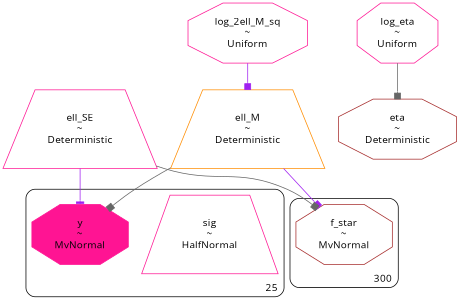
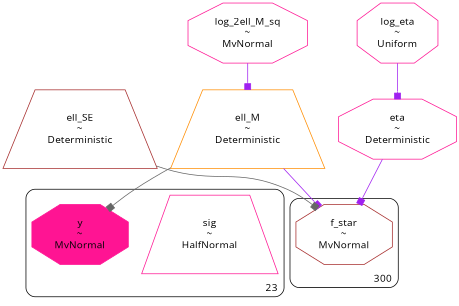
  digraph {
    fontname="Open Sans"
    node [color=deeppink fontname="Open Sans" shape=octagon]
    edge [arrowhead=box color=purple fontname="Open Sans"]
    n1 [label="sig\n~\nHalfNormal" shape=trapezium]
    n2 [label="y\n~\nMvNormal" style=filled]
    n3 [color=brown label="f_star\n~\nMvNormal"]
    n4 [color=darkorange label="ell_M\n~\nDeterministic" shape=trapezium]
    n5 [label="log_eta\n~\nUniform"]
-   n6 [color=brown label="eta\n~\nDeterministic"]
-   n7 [label="log_2ell_M_sq\n~\nUniform"]
-   n8 [label="ell_SE\n~\nDeterministic" shape=trapezium]
+   n6 [label="eta\n~\nDeterministic"]
+   n7 [label="log_2ell_M_sq\n~\nMvNormal"]
+   n8 [color=brown label="ell_SE\n~\nDeterministic" shape=trapezium]
    subgraph cluster_1 {
-     label=25
+     label=23
      labeljust=r
      labelloc=b
      style=rounded
      n1
      n2
    }
    subgraph cluster_2 {
      label=300
      labeljust=r
      labelloc=b
      style=rounded
      n3
    }
    n4 -> n2 [color=gray40]
    n4 -> n3
-   n5 -> n6 [color=gray40]
+   n5 -> n6
+   n6 -> n3
    n7 -> n4
-   n8 -> n2 [arrowhead=tee]
    n8 -> n3 [color=gray40]
  }
